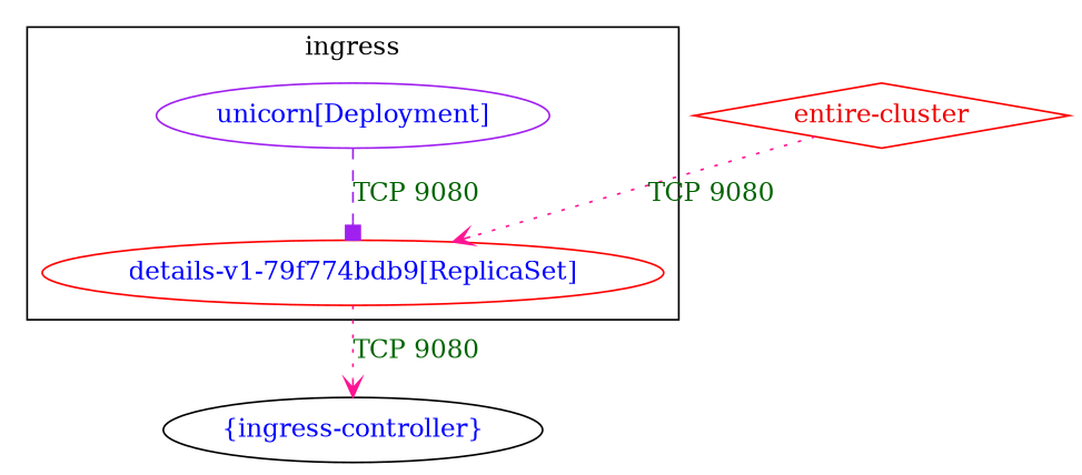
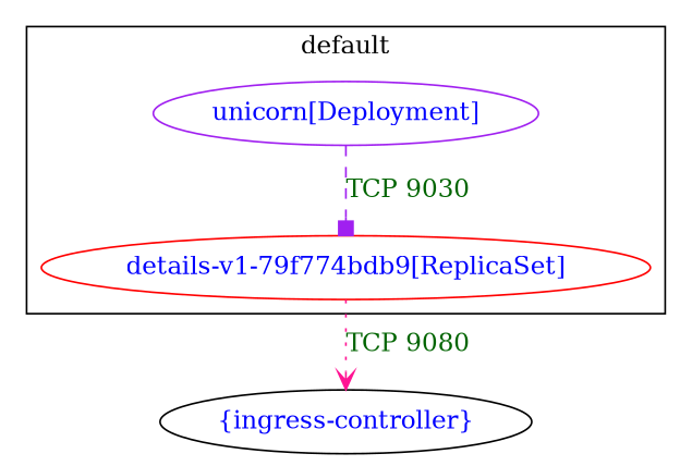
  digraph {
    node [color=red fontcolor=blue]
    edge [arrowhead=vee color=deeppink fontcolor=darkgreen style=dotted]
    n1 [label="details-v1-79f774bdb9[ReplicaSet]"]
    n2 [color=purple label="unicorn[Deployment]"]
    n3 [color=black label="{ingress-controller}"]
-   n4 [fontcolor=red2 label="entire-cluster" shape=diamond]
    subgraph cluster_1 {
      color=black
      fontcolor=black
-     label=ingress
+     label=default
      n1
      n2
    }
    n1 -> n3 [label="TCP 9080"]
-   n2 -> n1 [arrowhead=box color=purple label="TCP 9080" style=dashed]
-   n4 -> n1 [label="TCP 9080" weight=1]
+   n2 -> n1 [arrowhead=box color=purple label="TCP 9030" style=dashed]
  }
